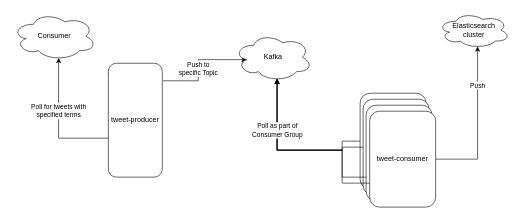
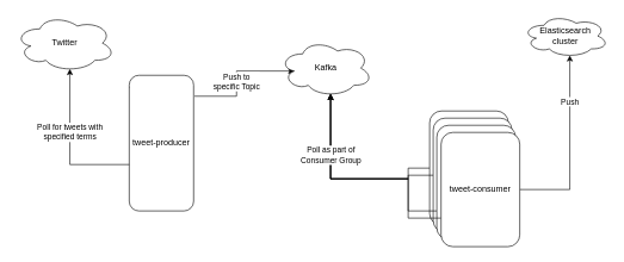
  <mxCell id="0" />
  <mxCell id="1" parent="0" />
- <mxCell id="2" value="Consumer" style="ellipse;shape=cloud;whiteSpace=wrap;html=1;" vertex="1" parent="1"><mxGeometry x="20" y="20" width="140" height="80" as="geometry" /></mxCell>
+ <mxCell id="2" value="Twitter" style="ellipse;shape=cloud;whiteSpace=wrap;html=1;" vertex="1" parent="1"><mxGeometry x="20" y="20" width="140" height="80" as="geometry" /></mxCell>
  <mxCell id="3" value="Poll for tweets with &lt;br&gt;specified terms" style="edgeStyle=orthogonalEdgeStyle;rounded=0;orthogonalLoop=1;jettySize=auto;html=1;exitX=-0.002;exitY=0.089;exitDx=0;exitDy=0;exitPerimeter=0;" edge="1" parent="1" source="5"><mxGeometry x="0.558" relative="1" as="geometry"><mxPoint x="232" y="210" as="sourcePoint" /><mxPoint x="97" y="96" as="targetPoint" /><Array as="points"><mxPoint x="220" y="230" /><mxPoint x="97" y="230" /></Array><mxPoint as="offset" /></mxGeometry></mxCell>
  <mxCell id="4" value="Push to &lt;br&gt;specific Topic" style="edgeStyle=orthogonalEdgeStyle;rounded=0;orthogonalLoop=1;jettySize=auto;html=1;exitX=1.014;exitY=0.154;exitDx=0;exitDy=0;entryX=0.16;entryY=0.55;entryDx=0;entryDy=0;entryPerimeter=0;exitPerimeter=0;" edge="1" parent="1" source="5" target="9"><mxGeometry x="-0.092" relative="1" as="geometry"><mxPoint as="offset" /></mxGeometry></mxCell>
  <mxCell id="5" value="tweet-producer" style="rounded=1;whiteSpace=wrap;html=1;" vertex="1" parent="1"><mxGeometry x="180" y="105" width="90" height="190" as="geometry" /></mxCell>
  <mxCell id="6" style="edgeStyle=orthogonalEdgeStyle;rounded=0;orthogonalLoop=1;jettySize=auto;html=1;exitX=0;exitY=0.5;exitDx=0;exitDy=0;entryX=0.55;entryY=0.95;entryDx=0;entryDy=0;entryPerimeter=0;" edge="1" parent="1" source="7" target="9"><mxGeometry relative="1" as="geometry"><Array as="points"><mxPoint x="570" y="235" /><mxPoint x="570" y="250" /><mxPoint x="462" y="250" /></Array></mxGeometry></mxCell>
  <mxCell id="7" value="tweet-consumer" style="rounded=1;whiteSpace=wrap;html=1;" vertex="1" parent="1"><mxGeometry x="600" y="155" width="110" height="160" as="geometry" /></mxCell>
  <mxCell id="8" value="Elasticsearch&lt;br&gt;cluster" style="ellipse;shape=cloud;whiteSpace=wrap;html=1;" vertex="1" parent="1"><mxGeometry x="730" y="20" width="120" height="60" as="geometry" /></mxCell>
  <mxCell id="9" value="Kafka" style="ellipse;shape=cloud;whiteSpace=wrap;html=1;" vertex="1" parent="1"><mxGeometry x="390" y="55" width="130" height="80" as="geometry" /></mxCell>
  <mxCell id="10" style="edgeStyle=orthogonalEdgeStyle;rounded=0;orthogonalLoop=1;jettySize=auto;html=1;exitX=0;exitY=0.5;exitDx=0;exitDy=0;entryX=0.55;entryY=0.95;entryDx=0;entryDy=0;entryPerimeter=0;" edge="1" parent="1" source="11" target="9"><mxGeometry relative="1" as="geometry"><Array as="points"><mxPoint x="570" y="245" /><mxPoint x="570" y="250" /><mxPoint x="462" y="250" /></Array></mxGeometry></mxCell>
  <mxCell id="11" value="tweet-consumer" style="rounded=1;whiteSpace=wrap;html=1;" vertex="1" parent="1"><mxGeometry x="605" y="165" width="110" height="160" as="geometry" /></mxCell>
  <mxCell id="12" style="edgeStyle=orthogonalEdgeStyle;rounded=0;orthogonalLoop=1;jettySize=auto;html=1;exitX=0;exitY=0.75;exitDx=0;exitDy=0;entryX=0.55;entryY=0.95;entryDx=0;entryDy=0;entryPerimeter=0;" edge="1" parent="1" source="13" target="9"><mxGeometry relative="1" as="geometry"><mxPoint x="440" y="250" as="targetPoint" /><Array as="points"><mxPoint x="570" y="295" /><mxPoint x="570" y="250" /><mxPoint x="462" y="250" /></Array></mxGeometry></mxCell>
  <mxCell id="13" value="tweet-consumer" style="rounded=1;whiteSpace=wrap;html=1;" vertex="1" parent="1"><mxGeometry x="610" y="175" width="110" height="160" as="geometry" /></mxCell>
  <mxCell id="14" value="Poll as part of &lt;br&gt;Consumer Group" style="edgeStyle=orthogonalEdgeStyle;rounded=0;orthogonalLoop=1;jettySize=auto;html=1;exitX=0;exitY=0.75;exitDx=0;exitDy=0;entryX=0.55;entryY=0.95;entryDx=0;entryDy=0;entryPerimeter=0;" edge="1" parent="1" source="16" target="9"><mxGeometry x="0.48" relative="1" as="geometry"><mxPoint x="440" y="250" as="targetPoint" /><Array as="points"><mxPoint x="570" y="305" /><mxPoint x="570" y="250" /><mxPoint x="462" y="250" /></Array><mxPoint as="offset" /></mxGeometry></mxCell>
  <mxCell id="15" value="Push" style="edgeStyle=orthogonalEdgeStyle;rounded=0;orthogonalLoop=1;jettySize=auto;html=1;entryX=0.55;entryY=0.95;entryDx=0;entryDy=0;entryPerimeter=0;" edge="1" parent="1" source="16" target="8"><mxGeometry x="0.498" relative="1" as="geometry"><mxPoint as="offset" /></mxGeometry></mxCell>
  <mxCell id="16" value="tweet-consumer" style="rounded=1;whiteSpace=wrap;html=1;" vertex="1" parent="1"><mxGeometry x="616" y="185" width="110" height="160" as="geometry" /></mxCell>
